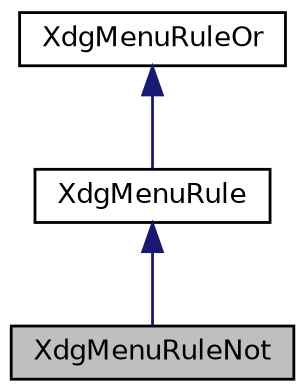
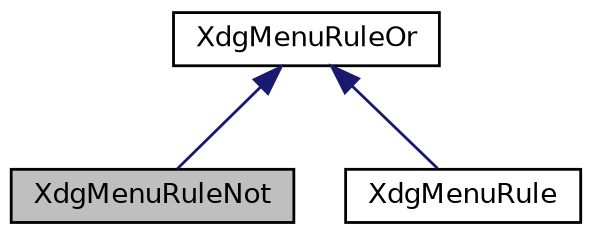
  digraph {
    node [color=black fillcolor=white fontname=Helvetica fontsize=10 shape=record style=filled]
    edge [color=midnightblue dir=back fontname=Helvetica fontsize=10 labelfontname=Helvetica labelfontsize=10 style=solid]
    n1 [fillcolor=grey75 fontcolor=black height=0.2 label=XdgMenuRuleNot width=0.4]
    n2 [height=0.2 label=XdgMenuRuleOr width=0.4]
    n3 [height=0.2 label=XdgMenuRule width=0.4]
-   n3 -> n1
+   n2 -> n1
    n2 -> n3
  }
